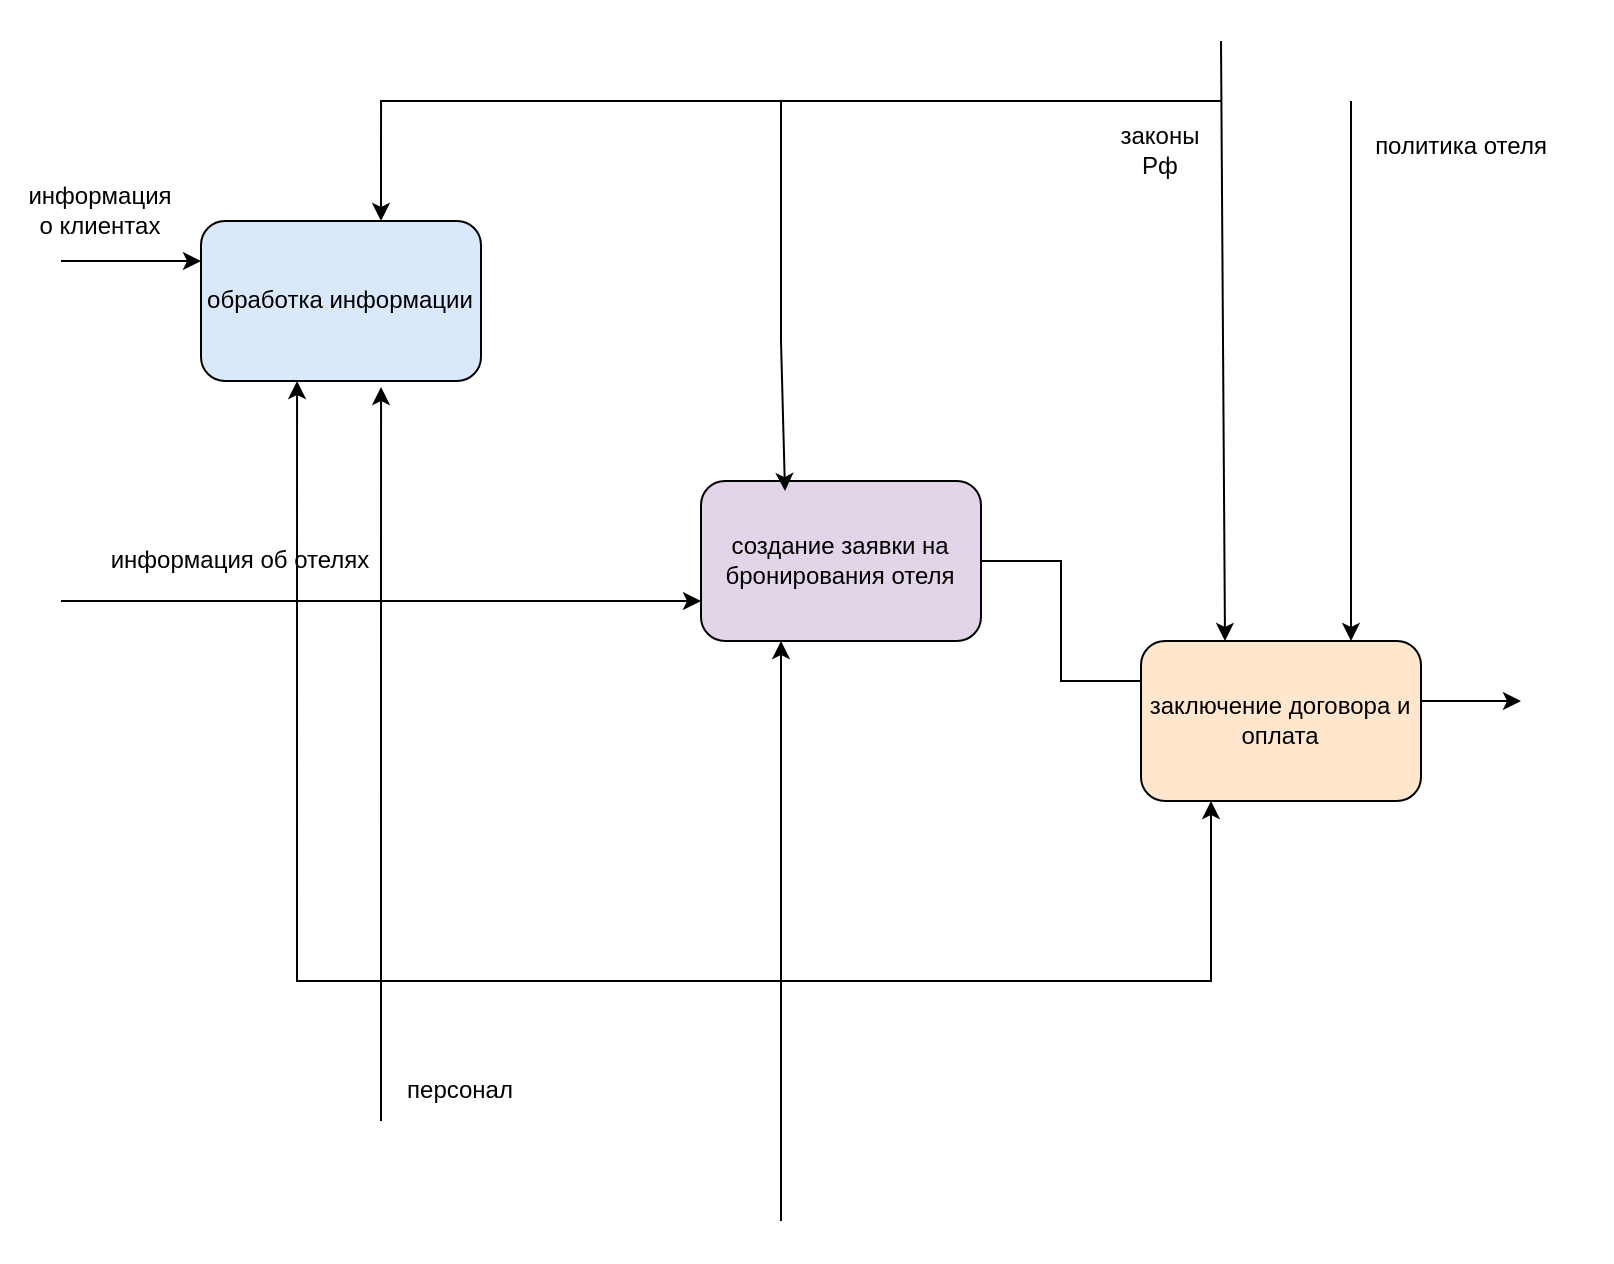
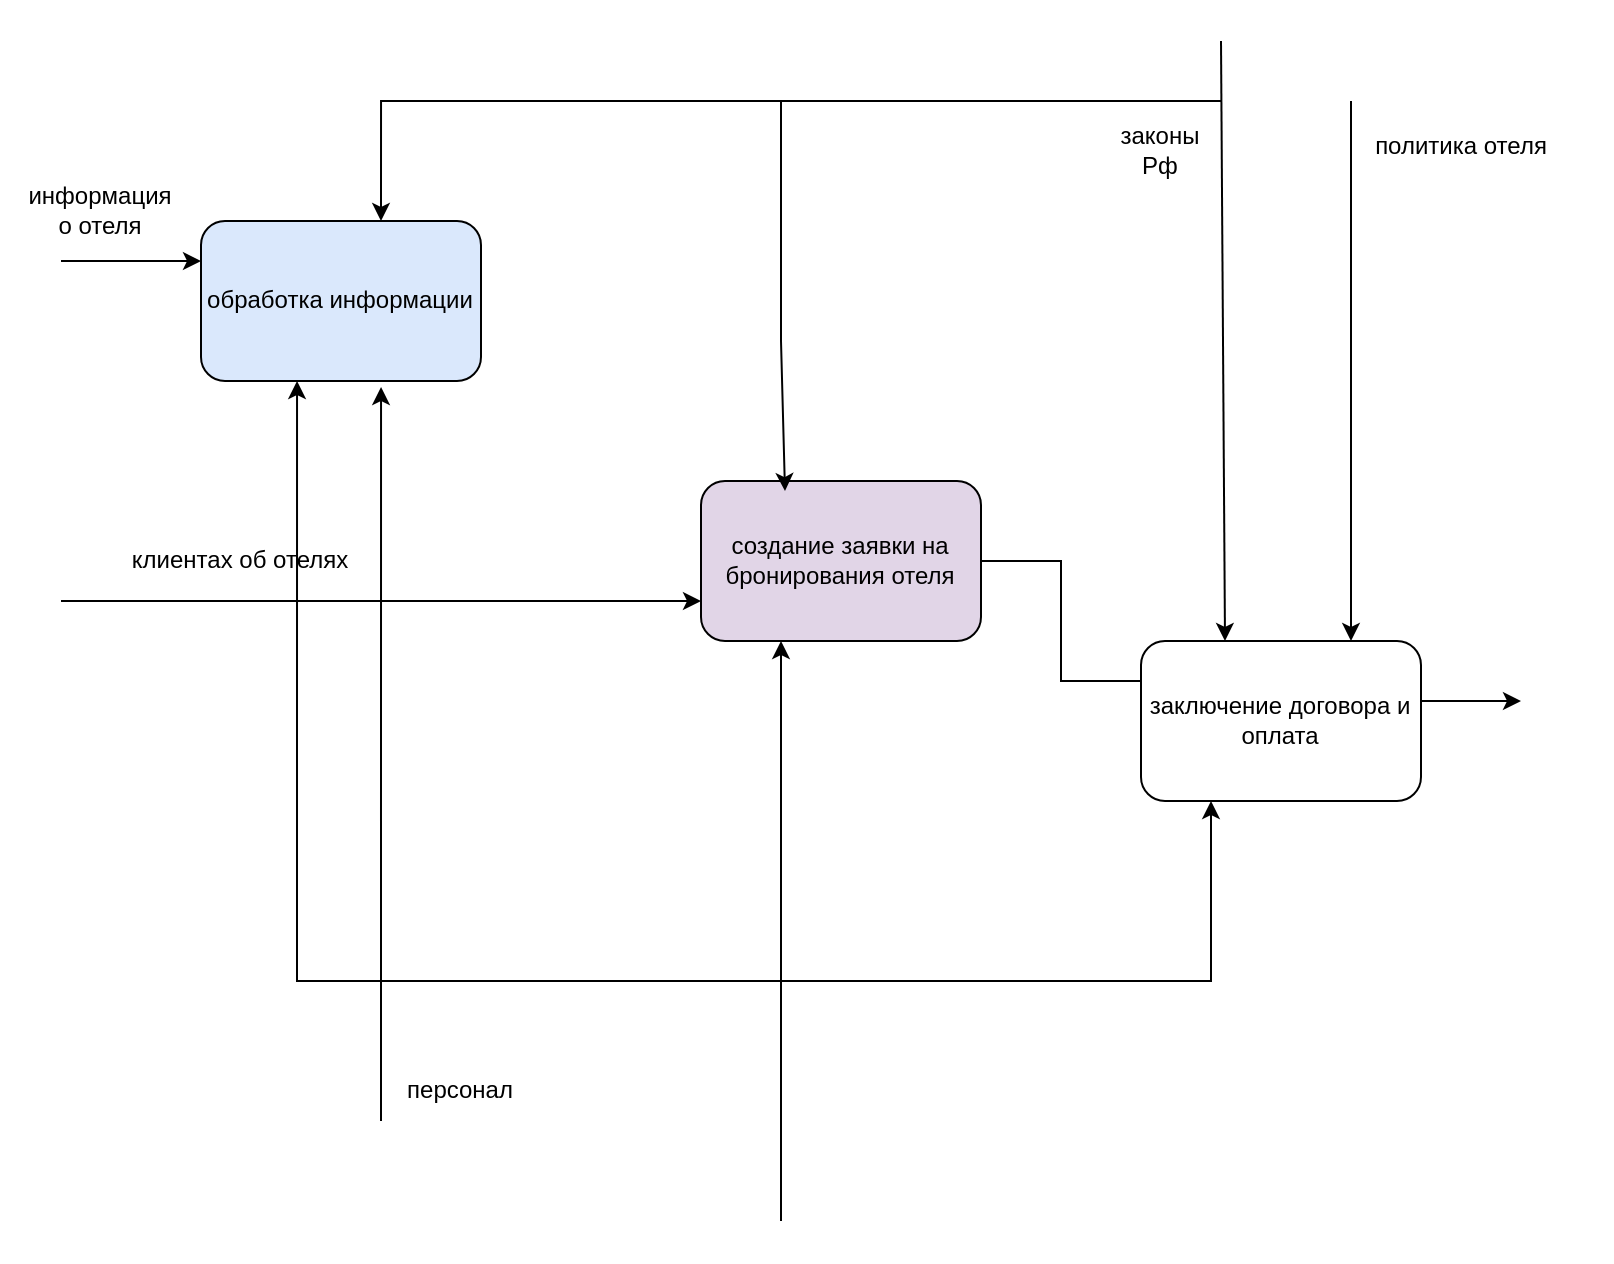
  <mxCell id="0" />
  <mxCell id="1" parent="0" />
  <mxCell id="2" value="обработка информации" style="rounded=1;whiteSpace=wrap;html=1;fillColor=#dae8fc;" vertex="1" parent="1"><mxGeometry x="100" y="110" width="140" height="80" as="geometry" /></mxCell>
  <mxCell id="3" style="edgeStyle=orthogonalEdgeStyle;rounded=0;orthogonalLoop=1;jettySize=auto;html=1;entryX=0;entryY=0.25;entryDx=0;entryDy=0;endArrow=none;" edge="1" parent="1" source="4" target="5"><mxGeometry relative="1" as="geometry" /></mxCell>
  <mxCell id="4" value="создание заявки на бронирования отеля" style="rounded=1;whiteSpace=wrap;html=1;fillColor=#e1d5e7;" vertex="1" parent="1"><mxGeometry x="350" y="240" width="140" height="80" as="geometry" /></mxCell>
- <mxCell id="5" value="заключение договора и оплата" style="rounded=1;whiteSpace=wrap;html=1;fillColor=#ffe6cc;" vertex="1" parent="1"><mxGeometry x="570" y="320" width="140" height="80" as="geometry" /></mxCell>
+ <mxCell id="5" value="заключение договора и оплата" style="rounded=1;whiteSpace=wrap;html=1;" vertex="1" parent="1"><mxGeometry x="570" y="320" width="140" height="80" as="geometry" /></mxCell>
  <mxCell id="6" value="" style="endArrow=classic;html=1;rounded=0;" edge="1" parent="1"><mxGeometry width="50" height="50" relative="1" as="geometry"><mxPoint x="30" y="130" as="sourcePoint" /><mxPoint x="100" y="130" as="targetPoint" /></mxGeometry></mxCell>
- <mxCell id="7" value="информация о клиентах" style="text;html=1;align=center;verticalAlign=middle;whiteSpace=wrap;rounded=0;" vertex="1" parent="1"><mxGeometry x="20" y="90" width="60" height="30" as="geometry" /></mxCell>
+ <mxCell id="7" value="информация о отеля" style="text;html=1;align=center;verticalAlign=middle;whiteSpace=wrap;rounded=0;" vertex="1" parent="1"><mxGeometry x="20" y="90" width="60" height="30" as="geometry" /></mxCell>
  <mxCell id="8" value="" style="endArrow=classic;html=1;rounded=0;entryX=0.3;entryY=0.025;entryDx=0;entryDy=0;entryPerimeter=0;" edge="1" parent="1"><mxGeometry width="50" height="50" relative="1" as="geometry"><mxPoint x="610" y="20" as="sourcePoint" /><mxPoint x="612" y="320" as="targetPoint" /></mxGeometry></mxCell>
  <mxCell id="9" value="законы Рф" style="text;html=1;align=center;verticalAlign=middle;whiteSpace=wrap;rounded=0;" vertex="1" parent="1"><mxGeometry x="550" y="60" width="60" height="30" as="geometry" /></mxCell>
  <mxCell id="10" value="" style="endArrow=classic;html=1;rounded=0;" edge="1" parent="1"><mxGeometry width="50" height="50" relative="1" as="geometry"><mxPoint x="710" y="350" as="sourcePoint" /><mxPoint x="760" y="350" as="targetPoint" /></mxGeometry></mxCell>
  <mxCell id="11" value="" style="endArrow=classic;html=1;rounded=0;entryX=0;entryY=0.75;entryDx=0;entryDy=0;" edge="1" parent="1" target="4"><mxGeometry width="50" height="50" relative="1" as="geometry"><mxPoint x="30" y="300" as="sourcePoint" /><mxPoint x="260" y="300" as="targetPoint" /></mxGeometry></mxCell>
- <mxCell id="12" value="информация об отелях" style="text;html=1;align=center;verticalAlign=middle;whiteSpace=wrap;rounded=0;" vertex="1" parent="1"><mxGeometry x="40" y="265" width="160" height="30" as="geometry" /></mxCell>
+ <mxCell id="12" value="клиентах об отелях" style="text;html=1;align=center;verticalAlign=middle;whiteSpace=wrap;rounded=0;" vertex="1" parent="1"><mxGeometry x="40" y="265" width="160" height="30" as="geometry" /></mxCell>
  <mxCell id="13" value="" style="endArrow=classic;html=1;rounded=0;entryX=0.343;entryY=1;entryDx=0;entryDy=0;entryPerimeter=0;" edge="1" parent="1" target="2"><mxGeometry width="50" height="50" relative="1" as="geometry"><mxPoint x="390" y="610" as="sourcePoint" /><mxPoint x="320" y="560" as="targetPoint" /><Array as="points"><mxPoint x="390" y="490" /><mxPoint x="148" y="490" /></Array></mxGeometry></mxCell>
  <mxCell id="14" value="" style="endArrow=classic;html=1;rounded=0;" edge="1" parent="1"><mxGeometry width="50" height="50" relative="1" as="geometry"><mxPoint x="390" y="500" as="sourcePoint" /><mxPoint x="390" y="320" as="targetPoint" /></mxGeometry></mxCell>
  <mxCell id="15" value="" style="endArrow=classic;html=1;rounded=0;entryX=0.25;entryY=1;entryDx=0;entryDy=0;" edge="1" parent="1" target="5"><mxGeometry width="50" height="50" relative="1" as="geometry"><mxPoint x="390" y="490" as="sourcePoint" /><mxPoint x="430" y="190" as="targetPoint" /><Array as="points"><mxPoint x="605" y="490" /></Array></mxGeometry></mxCell>
  <mxCell id="16" value="" style="endArrow=classic;html=1;rounded=0;entryX=0.643;entryY=1.038;entryDx=0;entryDy=0;entryPerimeter=0;" edge="1" parent="1" target="2"><mxGeometry width="50" height="50" relative="1" as="geometry"><mxPoint x="190" y="560" as="sourcePoint" /><mxPoint x="430" y="490" as="targetPoint" /><Array as="points"><mxPoint x="190" y="410" /></Array></mxGeometry></mxCell>
  <mxCell id="17" value="персонал" style="text;html=1;align=center;verticalAlign=middle;whiteSpace=wrap;rounded=0;" vertex="1" parent="1"><mxGeometry x="200" y="530" width="60" height="30" as="geometry" /></mxCell>
  <mxCell id="18" value="" style="endArrow=classic;html=1;rounded=0;entryX=0.75;entryY=0;entryDx=0;entryDy=0;" edge="1" parent="1" target="5"><mxGeometry width="50" height="50" relative="1" as="geometry"><mxPoint x="675" y="50" as="sourcePoint" /><mxPoint x="720" y="200" as="targetPoint" /></mxGeometry></mxCell>
  <mxCell id="19" value="политика отеля" style="text;html=1;align=center;verticalAlign=middle;resizable=0;points=[];autosize=1;strokeColor=none;fillColor=none;" vertex="1" parent="1"><mxGeometry x="675" y="58" width="110" height="30" as="geometry" /></mxCell>
  <mxCell id="20" value="" style="endArrow=classic;html=1;rounded=0;" edge="1" parent="1"><mxGeometry width="50" height="50" relative="1" as="geometry"><mxPoint x="610" y="50" as="sourcePoint" /><mxPoint x="190" y="110" as="targetPoint" /><Array as="points"><mxPoint x="190.02" y="50" /></Array></mxGeometry></mxCell>
  <mxCell id="21" value="" style="endArrow=classic;html=1;rounded=0;entryX=0.3;entryY=0.063;entryDx=0;entryDy=0;entryPerimeter=0;" edge="1" parent="1" target="4"><mxGeometry width="50" height="50" relative="1" as="geometry"><mxPoint x="390" y="50" as="sourcePoint" /><mxPoint x="430" y="290" as="targetPoint" /><Array as="points"><mxPoint x="390" y="170" /></Array></mxGeometry></mxCell>
